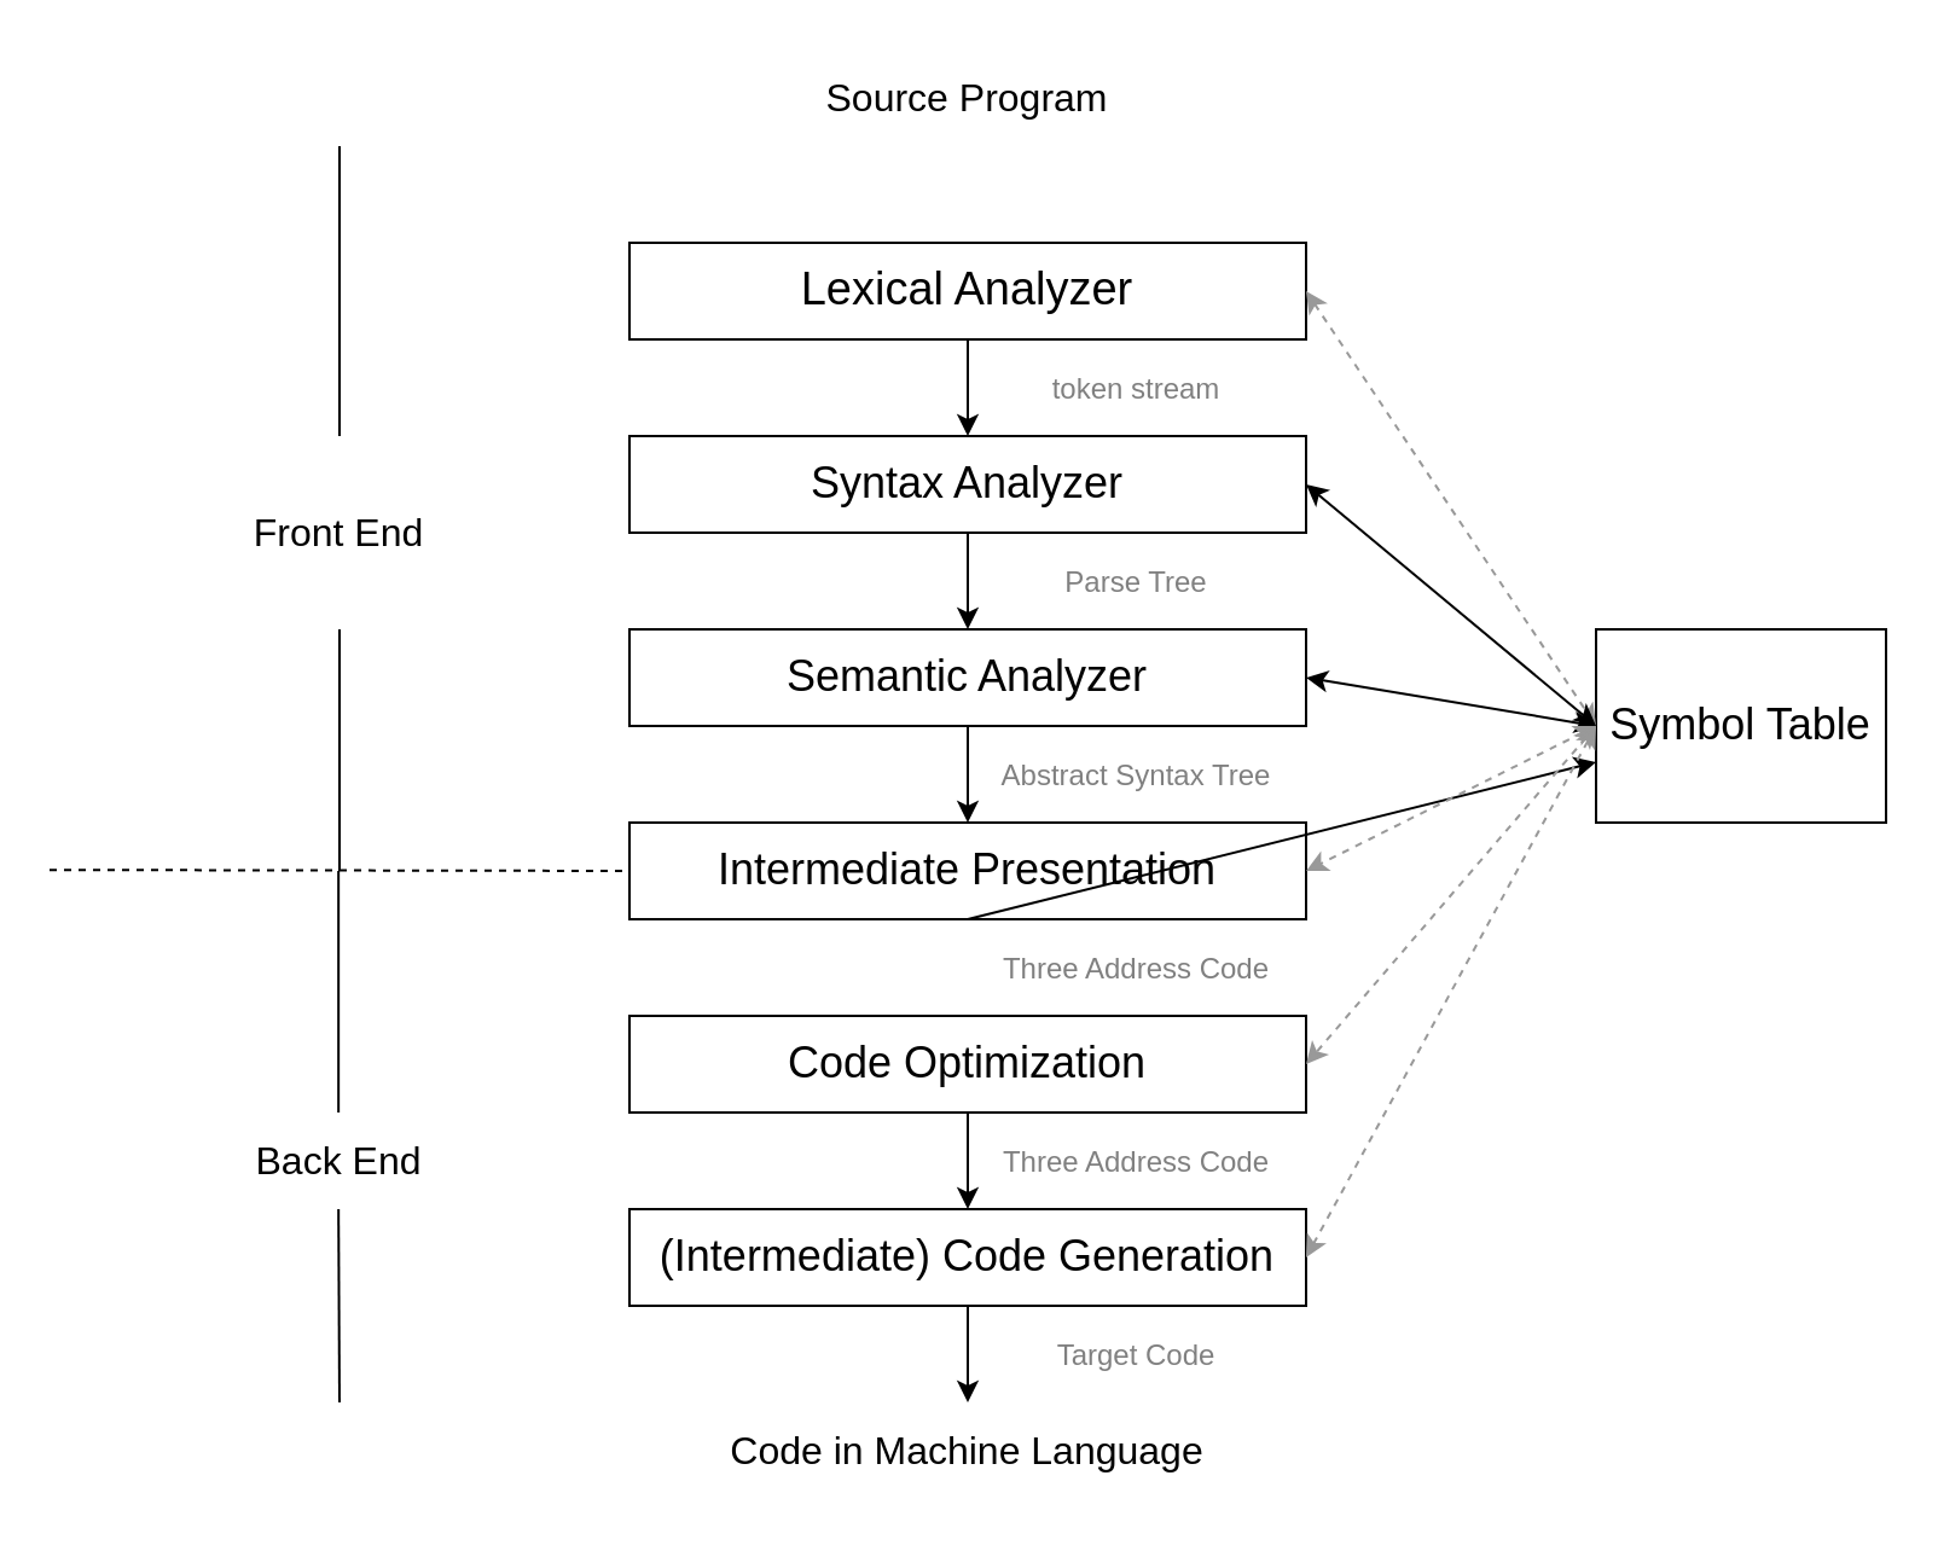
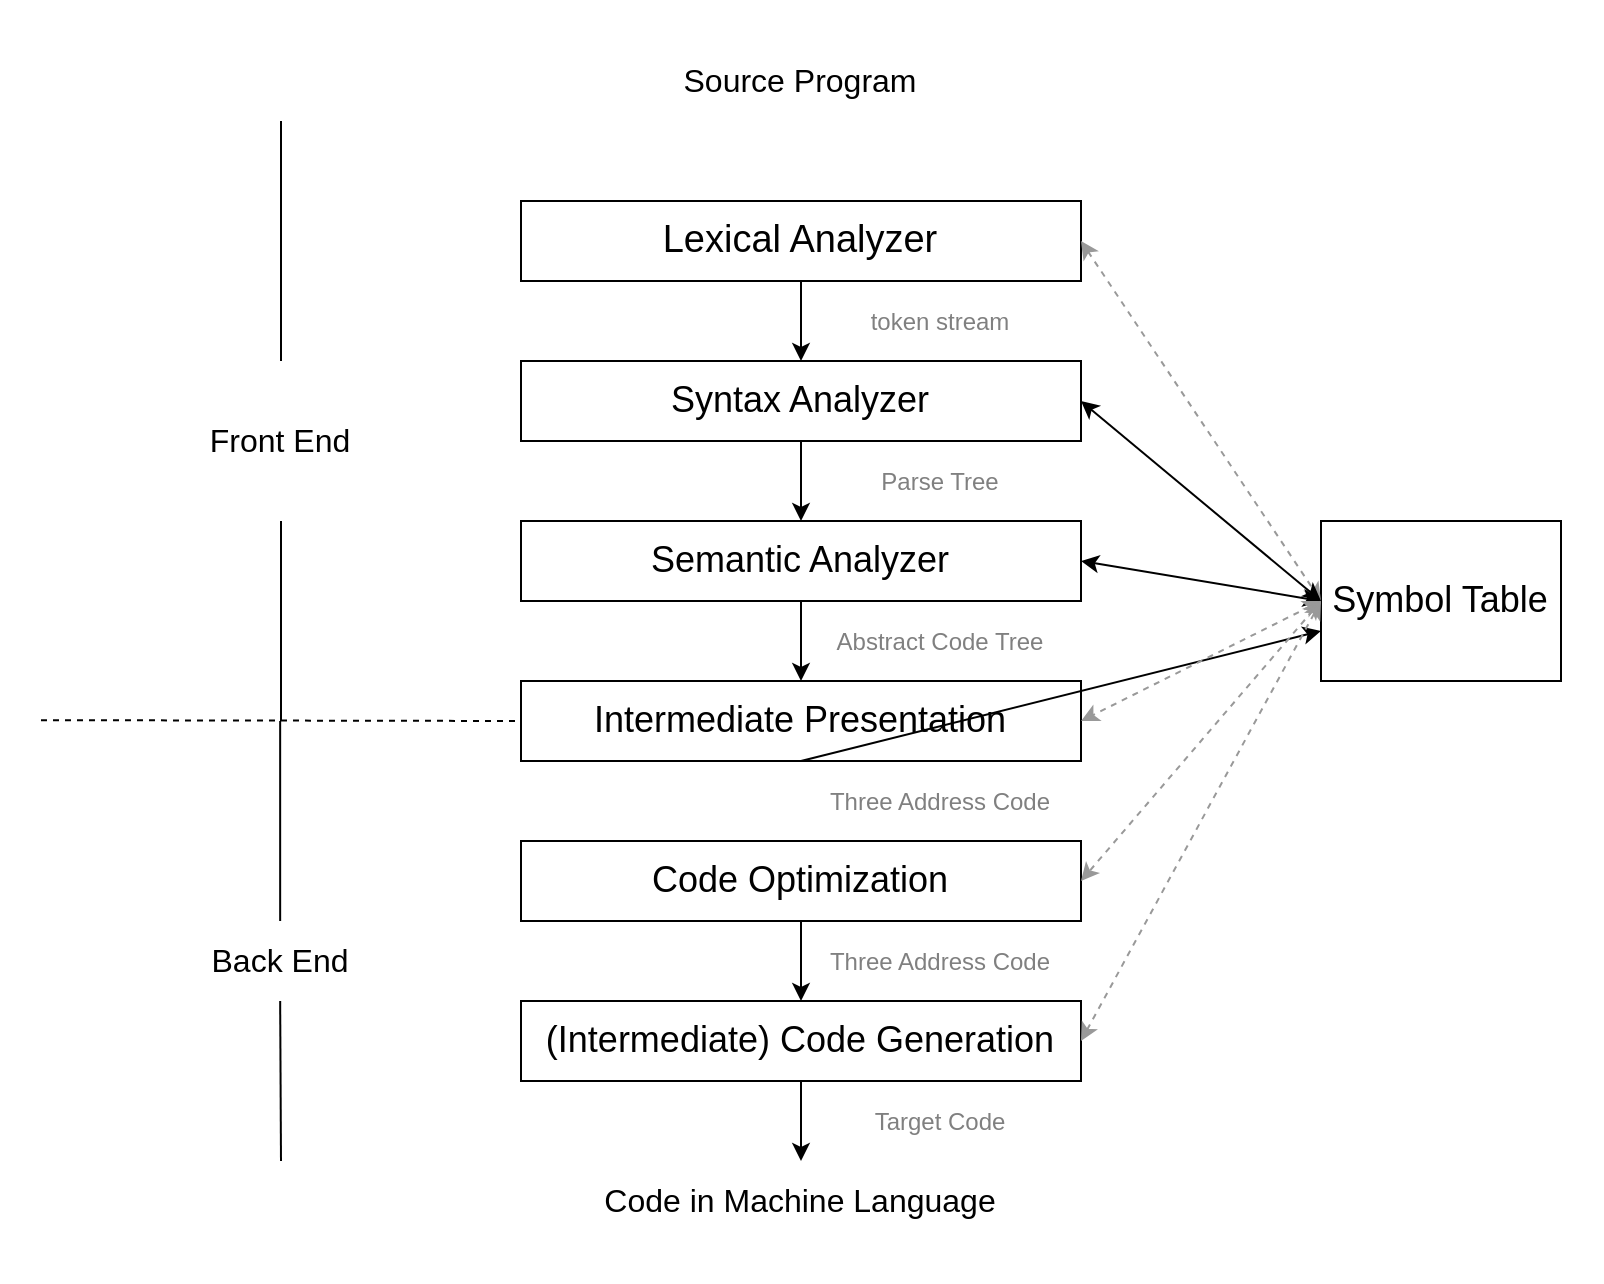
  <mxCell id="0" />
  <mxCell id="1" parent="0" />
  <mxCell id="2" value="Lexical Analyzer" style="rounded=0;whiteSpace=wrap;html=1;fontSize=19;" parent="1" vertex="1"><mxGeometry x="260" y="100" width="280" height="40" as="geometry" /></mxCell>
  <mxCell id="3" value="Source Program" style="text;html=1;strokeColor=none;fillColor=none;align=center;verticalAlign=middle;whiteSpace=wrap;rounded=0;fontSize=16;" parent="1" vertex="1"><mxGeometry x="260" y="20" width="280" height="40" as="geometry" /></mxCell>
  <mxCell id="4" value="Syntax Analyzer" style="rounded=0;whiteSpace=wrap;html=1;fontSize=18;" parent="1" vertex="1"><mxGeometry x="260" y="180" width="280" height="40" as="geometry" /></mxCell>
  <mxCell id="5" value="&lt;font style=&quot;font-size: 12px&quot; color=&quot;#808080&quot;&gt;token stream&lt;/font&gt;" style="text;html=1;strokeColor=none;fillColor=none;align=center;verticalAlign=middle;whiteSpace=wrap;rounded=0;fontSize=14;fontColor=#000000;" parent="1" vertex="1"><mxGeometry x="400" y="150" width="140" height="20" as="geometry" /></mxCell>
  <mxCell id="6" value="" style="endArrow=classic;html=1;fontSize=14;fontColor=#000000;exitX=0.5;exitY=1;exitDx=0;exitDy=0;" parent="1" source="2" edge="1"><mxGeometry width="50" height="50" relative="1" as="geometry"><mxPoint x="400" y="260" as="sourcePoint" /><mxPoint x="400" y="180" as="targetPoint" /></mxGeometry></mxCell>
  <mxCell id="7" value="Semantic Analyzer" style="rounded=0;whiteSpace=wrap;html=1;fontSize=18;" parent="1" vertex="1"><mxGeometry x="260" y="260" width="280" height="40" as="geometry" /></mxCell>
  <mxCell id="8" value="&lt;font style=&quot;font-size: 12px&quot; color=&quot;#808080&quot;&gt;Parse Tree&lt;/font&gt;" style="text;html=1;strokeColor=none;fillColor=none;align=center;verticalAlign=middle;whiteSpace=wrap;rounded=0;fontSize=14;fontColor=#000000;" parent="1" vertex="1"><mxGeometry x="400" y="230" width="140" height="20" as="geometry" /></mxCell>
  <mxCell id="9" value="" style="endArrow=classic;html=1;fontSize=14;fontColor=#000000;exitX=0.5;exitY=1;exitDx=0;exitDy=0;entryX=0.5;entryY=0;entryDx=0;entryDy=0;" parent="1" source="4" target="7" edge="1"><mxGeometry width="50" height="50" relative="1" as="geometry"><mxPoint x="400" y="260" as="sourcePoint" /><mxPoint x="450" y="210" as="targetPoint" /></mxGeometry></mxCell>
- <mxCell id="10" value="&lt;font style=&quot;font-size: 12px&quot; color=&quot;#808080&quot;&gt;Abstract Syntax Tree&lt;/font&gt;" style="text;html=1;strokeColor=none;fillColor=none;align=center;verticalAlign=middle;whiteSpace=wrap;rounded=0;fontSize=14;fontColor=#000000;" parent="1" vertex="1"><mxGeometry x="400" y="310" width="140" height="20" as="geometry" /></mxCell>
+ <mxCell id="10" value="&lt;font style=&quot;font-size: 12px&quot; color=&quot;#808080&quot;&gt;Abstract Code Tree&lt;/font&gt;" style="text;html=1;strokeColor=none;fillColor=none;align=center;verticalAlign=middle;whiteSpace=wrap;rounded=0;fontSize=14;fontColor=#000000;" parent="1" vertex="1"><mxGeometry x="400" y="310" width="140" height="20" as="geometry" /></mxCell>
  <mxCell id="11" value="Intermediate Presentation" style="rounded=0;whiteSpace=wrap;html=1;fontSize=18;" parent="1" vertex="1"><mxGeometry x="260" y="340" width="280" height="40" as="geometry" /></mxCell>
  <mxCell id="12" value="" style="endArrow=classic;html=1;fontSize=14;fontColor=#000000;exitX=0.5;exitY=1;exitDx=0;exitDy=0;" parent="1" source="7" target="11" edge="1"><mxGeometry width="50" height="50" relative="1" as="geometry"><mxPoint x="400" y="260" as="sourcePoint" /><mxPoint x="450" y="210" as="targetPoint" /></mxGeometry></mxCell>
  <mxCell id="13" value="&lt;font style=&quot;font-size: 12px&quot; color=&quot;#808080&quot;&gt;Three Address Code&lt;/font&gt;" style="text;html=1;strokeColor=none;fillColor=none;align=center;verticalAlign=middle;whiteSpace=wrap;rounded=0;fontSize=14;fontColor=#000000;" parent="1" vertex="1"><mxGeometry x="400" y="390" width="140" height="20" as="geometry" /></mxCell>
  <mxCell id="14" value="Code Optimization" style="rounded=0;whiteSpace=wrap;html=1;fontSize=18;" parent="1" vertex="1"><mxGeometry x="260" y="420" width="280" height="40" as="geometry" /></mxCell>
  <mxCell id="15" value="" style="endArrow=classic;html=1;fontSize=14;fontColor=#000000;exitX=0.5;exitY=1;exitDx=0;exitDy=0;" parent="1" source="11" target="29" edge="1"><mxGeometry width="50" height="50" relative="1" as="geometry"><mxPoint x="400" y="340" as="sourcePoint" /><mxPoint x="450" y="290" as="targetPoint" /></mxGeometry></mxCell>
  <mxCell id="16" value="(Intermediate) Code Generation" style="rounded=0;whiteSpace=wrap;html=1;fontSize=18;" parent="1" vertex="1"><mxGeometry x="260" y="500" width="280" height="40" as="geometry" /></mxCell>
  <mxCell id="17" value="" style="endArrow=classic;html=1;fontSize=14;fontColor=#000000;exitX=0.5;exitY=1;exitDx=0;exitDy=0;entryX=0.5;entryY=0;entryDx=0;entryDy=0;" parent="1" source="14" target="16" edge="1"><mxGeometry width="50" height="50" relative="1" as="geometry"><mxPoint x="400" y="350" as="sourcePoint" /><mxPoint x="450" y="300" as="targetPoint" /></mxGeometry></mxCell>
  <mxCell id="18" value="&lt;font color=&quot;#808080&quot; style=&quot;font-size: 12px&quot;&gt;Three Address Code&lt;/font&gt;" style="text;html=1;strokeColor=none;fillColor=none;align=center;verticalAlign=middle;whiteSpace=wrap;rounded=0;fontSize=14;fontColor=#000000;" parent="1" vertex="1"><mxGeometry x="400" y="470" width="140" height="20" as="geometry" /></mxCell>
  <mxCell id="19" value="Code in Machine Language" style="text;html=1;strokeColor=none;fillColor=none;align=center;verticalAlign=middle;whiteSpace=wrap;rounded=0;fontSize=16;" parent="1" vertex="1"><mxGeometry x="260" y="580" width="280" height="40" as="geometry" /></mxCell>
  <mxCell id="20" value="" style="endArrow=classic;html=1;fontSize=14;fontColor=#000000;exitX=0.5;exitY=1;exitDx=0;exitDy=0;" parent="1" source="16" target="19" edge="1"><mxGeometry width="50" height="50" relative="1" as="geometry"><mxPoint x="400" y="420" as="sourcePoint" /><mxPoint x="450" y="370" as="targetPoint" /></mxGeometry></mxCell>
  <mxCell id="21" value="&lt;font color=&quot;#808080&quot; style=&quot;font-size: 12px&quot;&gt;Target Code&lt;/font&gt;" style="text;html=1;strokeColor=none;fillColor=none;align=center;verticalAlign=middle;whiteSpace=wrap;rounded=0;fontSize=14;fontColor=#000000;" parent="1" vertex="1"><mxGeometry x="400" y="550" width="140" height="20" as="geometry" /></mxCell>
  <mxCell id="22" value="" style="endArrow=none;html=1;fontSize=14;fontColor=#000000;" parent="1" edge="1"><mxGeometry width="50" height="50" relative="1" as="geometry"><mxPoint x="140" y="60" as="sourcePoint" /><mxPoint x="140" y="180" as="targetPoint" /></mxGeometry></mxCell>
  <mxCell id="23" value="" style="endArrow=none;html=1;fontSize=14;fontColor=#000000;" parent="1" edge="1"><mxGeometry width="50" height="50" relative="1" as="geometry"><mxPoint x="140" y="360" as="sourcePoint" /><mxPoint x="140" y="260" as="targetPoint" /></mxGeometry></mxCell>
  <mxCell id="24" value="Front End" style="text;html=1;strokeColor=none;fillColor=none;align=center;verticalAlign=middle;whiteSpace=wrap;rounded=0;fontSize=16;" parent="1" vertex="1"><mxGeometry x="60" y="200" width="160" height="40" as="geometry" /></mxCell>
  <mxCell id="25" value="" style="endArrow=none;dashed=1;html=1;fontSize=14;fontColor=#000000;entryX=0;entryY=0.5;entryDx=0;entryDy=0;" parent="1" target="11" edge="1"><mxGeometry width="50" height="50" relative="1" as="geometry"><mxPoint y="359.58" as="sourcePoint" x="20" /><mxPoint x="250" y="359.58" as="targetPoint" /></mxGeometry></mxCell>
  <mxCell id="26" value="" style="endArrow=none;html=1;fontSize=14;fontColor=#000000;" parent="1" edge="1"><mxGeometry width="50" height="50" relative="1" as="geometry"><mxPoint x="139.58" y="460" as="sourcePoint" /><mxPoint x="139.58" y="360" as="targetPoint" /></mxGeometry></mxCell>
  <mxCell id="27" value="Back End" style="text;html=1;strokeColor=none;fillColor=none;align=center;verticalAlign=middle;whiteSpace=wrap;rounded=0;fontSize=16;" parent="1" vertex="1"><mxGeometry x="60" y="460" width="160" height="40" as="geometry" /></mxCell>
  <mxCell id="28" value="" style="endArrow=none;html=1;fontSize=14;fontColor=#000000;" parent="1" edge="1"><mxGeometry width="50" height="50" relative="1" as="geometry"><mxPoint x="140" y="580" as="sourcePoint" /><mxPoint x="139.58" y="500" as="targetPoint" /></mxGeometry></mxCell>
  <mxCell id="29" value="&lt;font style=&quot;font-size: 18px&quot;&gt;Symbol Table&lt;/font&gt;" style="rounded=0;whiteSpace=wrap;html=1;fontSize=14;fontColor=#000000;" parent="1" vertex="1"><mxGeometry x="660" y="260" width="120" height="80" as="geometry" /></mxCell>
  <mxCell id="30" value="" style="endArrow=classic;startArrow=classic;html=1;fontSize=14;fontColor=#000000;exitX=1;exitY=0.5;exitDx=0;exitDy=0;dashed=1;strokeColor=#999999;" parent="1" source="2" edge="1"><mxGeometry width="50" height="50" relative="1" as="geometry"><mxPoint x="400" y="340" as="sourcePoint" /><mxPoint x="660" y="300" as="targetPoint" /></mxGeometry></mxCell>
  <mxCell id="31" value="" style="endArrow=classic;startArrow=classic;html=1;fontSize=14;fontColor=#000000;entryX=1;entryY=0.5;entryDx=0;entryDy=0;" parent="1" target="4" edge="1"><mxGeometry width="50" height="50" relative="1" as="geometry"><mxPoint x="660" y="300" as="sourcePoint" /><mxPoint x="450" y="290" as="targetPoint" /></mxGeometry></mxCell>
  <mxCell id="32" value="" style="endArrow=classic;startArrow=classic;html=1;fontSize=14;fontColor=#000000;entryX=1;entryY=0.5;entryDx=0;entryDy=0;exitX=0;exitY=0.5;exitDx=0;exitDy=0;" parent="1" source="29" target="7" edge="1"><mxGeometry width="50" height="50" relative="1" as="geometry"><mxPoint x="400" y="340" as="sourcePoint" /><mxPoint x="450" y="290" as="targetPoint" /></mxGeometry></mxCell>
  <mxCell id="33" value="" style="endArrow=classic;startArrow=classic;html=1;fontSize=14;fontColor=#000000;entryX=1;entryY=0.5;entryDx=0;entryDy=0;dashed=1;strokeColor=#999999;" parent="1" target="11" edge="1"><mxGeometry width="50" height="50" relative="1" as="geometry"><mxPoint x="660" y="300" as="sourcePoint" /><mxPoint x="450" y="290" as="targetPoint" /></mxGeometry></mxCell>
  <mxCell id="34" value="" style="endArrow=classic;startArrow=classic;html=1;fontSize=14;fontColor=#000000;entryX=1;entryY=0.5;entryDx=0;entryDy=0;dashed=1;strokeColor=#999999;" parent="1" target="14" edge="1"><mxGeometry width="50" height="50" relative="1" as="geometry"><mxPoint x="660" y="300" as="sourcePoint" /><mxPoint x="450" y="290" as="targetPoint" /></mxGeometry></mxCell>
  <mxCell id="35" value="" style="endArrow=classic;startArrow=classic;html=1;fontSize=14;fontColor=#000000;entryX=0;entryY=0.5;entryDx=0;entryDy=0;exitX=1;exitY=0.5;exitDx=0;exitDy=0;dashed=1;strokeColor=#999999;" parent="1" source="16" target="29" edge="1"><mxGeometry width="50" height="50" relative="1" as="geometry"><mxPoint x="400" y="340" as="sourcePoint" /><mxPoint x="450" y="290" as="targetPoint" /></mxGeometry></mxCell>
